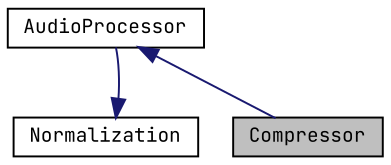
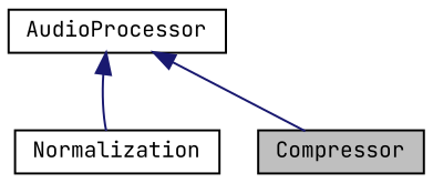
  digraph {
    fontname="JetBrains Mono"
    node [color=black fillcolor=white fontname="JetBrains Mono" fontsize=10 shape=record style=filled]
    edge [color=midnightblue dir=back fontname="JetBrains Mono" fontsize=10 labelfontname=Helvetica labelfontsize=10 style=solid]
    n1 [fillcolor=grey75 fontcolor=black height=0.2 label=Compressor width=0.4]
    n2 [height=0.2 label=Normalization width=0.4]
    n3 [height=0.2 label=AudioProcessor width=0.4]
    n3 -> n1
-   n2 -> n3
+   n3 -> n2
  }
